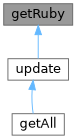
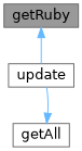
  digraph {
    rankdir=TB
    node [color=grey40 fillcolor=white fontname=Helvetica fontsize=14 shape=box style=filled]
    edge [color=steelblue1 dir=back fontname=Helvetica fontsize=14 labelfontname=Helvetica labelfontsize=14 style=solid]
    n1 [color=gray40 fillcolor=grey60 fontcolor=black height=0.2 label=getRuby width=0.4]
    n2 [height=0.2 label=update width=0.4]
    n3 [height=0.2 label=getAll width=0.4]
    n1 -> n2
-   n2 -> n3
+   n3 -> n2
  }
